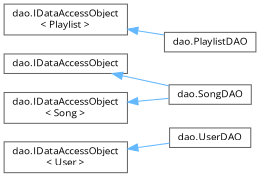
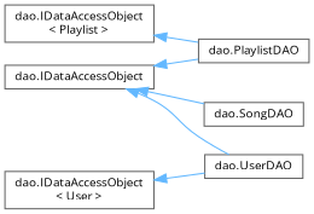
  digraph {
    fontname="Open Sans"
    rankdir=LR
    node [color=grey40 fillcolor=white fontname="Open Sans" fontsize=10 shape=box style=filled]
    edge [color=steelblue1 dir=back fontname="Open Sans" fontsize=10 labelfontname=Helvetica labelfontsize=10 style=solid]
    n1 [height=0.2 label="dao.IDataAccessObject" width=0.4]
    n2 [height=0.2 label="dao.PlaylistDAO" width=0.4]
    n3 [height=0.2 label="dao.SongDAO" width=0.4]
    n4 [height=0.2 label="dao.UserDAO" width=0.4]
    n5 [height=0.2 label="dao.IDataAccessObject\l\< Playlist \>" width=0.4]
-   n6 [height=0.2 label="dao.IDataAccessObject\l\< Song \>" width=0.4]
    n7 [height=0.2 label="dao.IDataAccessObject\l\< User \>" width=0.4]
+   n1 -> n2
    n1 -> n3
+   n1 -> n4
    n5 -> n2
-   n6 -> n3
    n7 -> n4
  }
